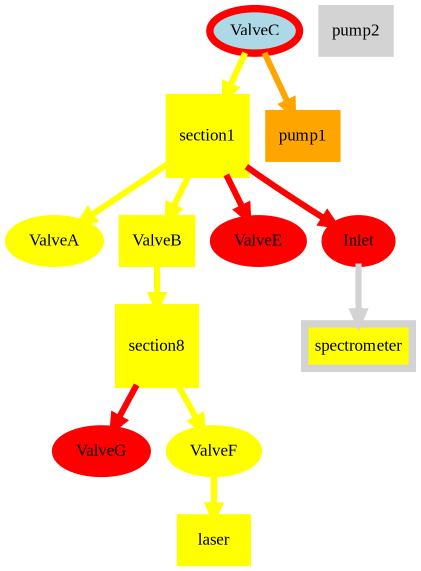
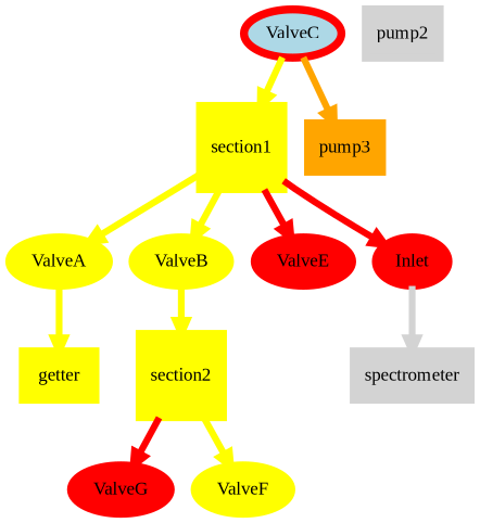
  digraph {
    fontname="Liberation Serif"
    node [color=yellow fontname="Liberation Serif" penwidth=6 style=filled]
    edge [color=yellow fontname="Liberation Serif" penwidth=5]
    section1 [shape=square]
-   pump1 [color=orange shape=box]
+   pump1 [color=orange shape=box label=pump3]
    ValveA
-   ValveB [shape=box]
+   ValveB
    ValveE [color=red]
    Inlet [color=red]
    ValveC [color=red fillcolor=lightblue]
-   spectrometer [color=lightgray shape=box fillcolor=yellow]
-   section2 [shape=square label=section8]
+   spectrometer [color=lightgray shape=box]
+   getter [shape=box]
+   section2 [shape=square]
    ValveG [color=red]
    ValveF
-   laser [shape=box]
    pump2 [color=lightgray shape=box]
    subgraph sub_1 {
      rank=same
      section1
      pump1
    }
    section1 -> ValveA
    section1 -> ValveB
    section1 -> ValveE [color=red]
    section1 -> Inlet [color=red]
+   ValveA -> getter
    ValveB -> section2
    Inlet -> spectrometer [color=lightgray]
    ValveC -> section1
    ValveC -> pump1 [color=orange]
    section2 -> ValveG [color=red]
    section2 -> ValveF
-   ValveF -> laser
  }
